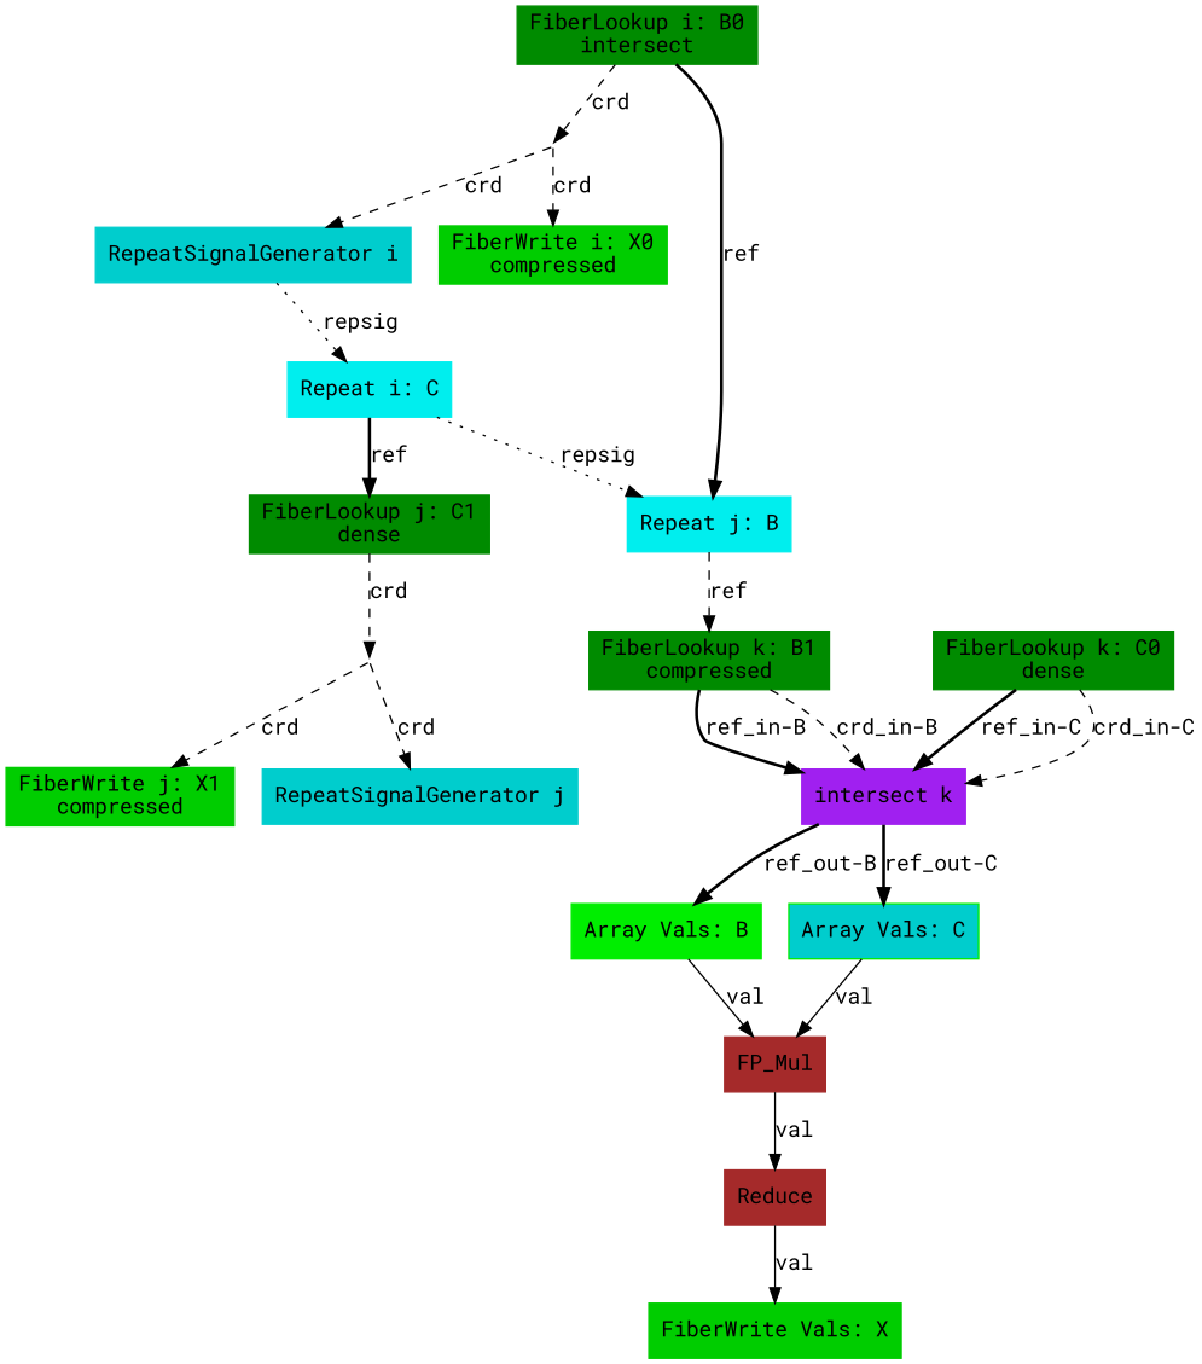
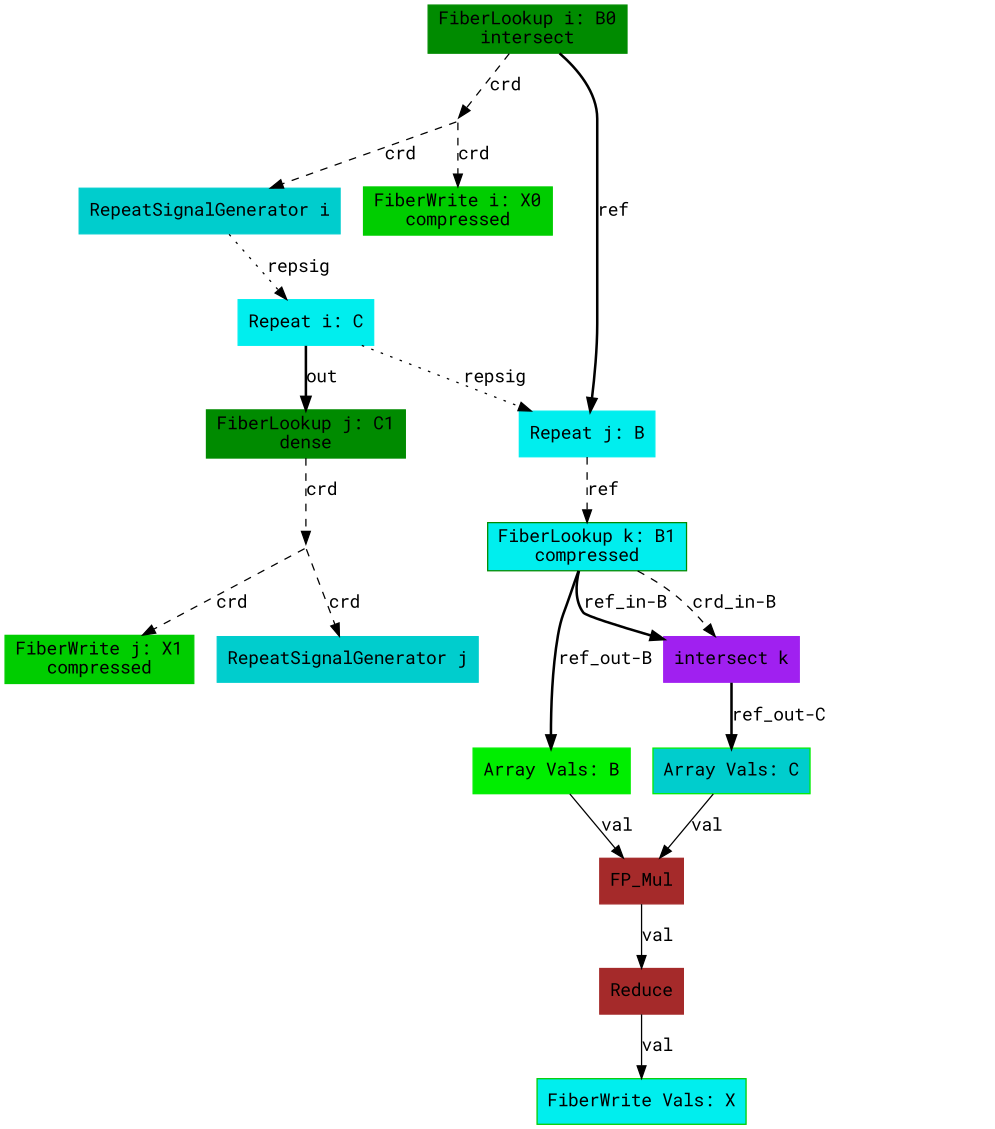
  digraph {
    fontname="Roboto Mono"
    node [color=green4 fontname="Roboto Mono" shape=box style=filled type=fiberlookup]
    edge [fontname="Roboto Mono" style=dashed type=crd]
    n1 [format=compressed index=i label="FiberLookup i: B0\nintersect" root=true src=true tensor=B]
    16 [shape=point style=invis type=broadcast color=""]
    n3 [color=cyan2 index=j label="Repeat j: B" root=false tensor=B type=repeat]
    n4 [color=green3 crdsize=B0_dim format=compressed index=i label="FiberWrite i: X0\ncompressed" segsize=2 sink=true tensor=X type=fiberwrite]
    n5 [color=cyan3 index=i label="RepeatSignalGenerator i" type=repsiggen]
-   n6 [format=compressed index=k label="FiberLookup k: B1\ncompressed" root=false src=true tensor=B]
+   n6 [format=compressed index=k label="FiberLookup k: B1\ncompressed" root=false src=true tensor=B fillcolor=cyan2]
    n7 [color=cyan2 index=i label="Repeat i: C" root=true tensor=C type=repeat]
    n8 [format=dense index=j label="FiberLookup j: C1\ndense" root=false src=true tensor=C]
    12 [shape=point style=invis type=broadcast color=""]
    n10 [color=green3 crdsize="B0_dim*C1_dim" format=compressed index=j label="FiberWrite j: X1\ncompressed" segsize="B0_dim+1" sink=true tensor=X type=fiberwrite]
    n11 [color=cyan3 index=j label="RepeatSignalGenerator j" type=repsiggen]
-   n12 [format=dense index=k label="FiberLookup k: C0\ndense" root=false src=true tensor=C]
    n13 [color=purple index=k label="intersect k" type=intersect]
    n14 [color=green2 label="Array Vals: B" tensor=B type=arrayvals]
    n15 [color=green2 fillcolor=cyan3 label="Array Vals: C" tensor=C type=arrayvals]
    n16 [color=brown label=FP_Mul type=fp_mul]
    n17 [color=brown fp=true label=Reduce type=reduce]
-   n18 [color=green3 label="FiberWrite Vals: X" sink=true tensor=X type=fiberwrite]
+   n18 [color=green3 label="FiberWrite Vals: X" sink=true tensor=X type=fiberwrite fillcolor=cyan2]
    n1 -> 16 [label=crd]
    n1 -> n3 [label=ref style=bold type=ref]
    16 -> n4 [label=crd]
    16 -> n5 [label=crd]
    n3 -> n6 [label=ref type=ref]
    n5 -> n7 [label=repsig style=dotted type=repsig]
    n6 -> n13 [label="crd_in-B"]
    n6 -> n13 [label="ref_in-B" style=bold type=ref]
    n7 -> n3 [label=repsig style=dotted type=repsig]
-   n7 -> n8 [label=ref style=bold type=ref]
+   n7 -> n8 [label=out style=bold type=ref]
    n8 -> 12 [label=crd]
    12 -> n10 [label=crd]
    12 -> n11 [label=crd]
-   n12 -> n13 [label="crd_in-C"]
-   n12 -> n13 [label="ref_in-C" style=bold type=ref]
-   n13 -> n14 [label="ref_out-B" style=bold type=ref]
+   n6 -> n14 [label="ref_out-B" style=bold type=ref]
    n13 -> n15 [label="ref_out-C" style=bold type=ref]
    n14 -> n16 [label=val type=val style=""]
    n15 -> n16 [label=val type=val style=""]
    n16 -> n17 [label=val type=val style=""]
    n17 -> n18 [label=val type=val style=""]
  }
